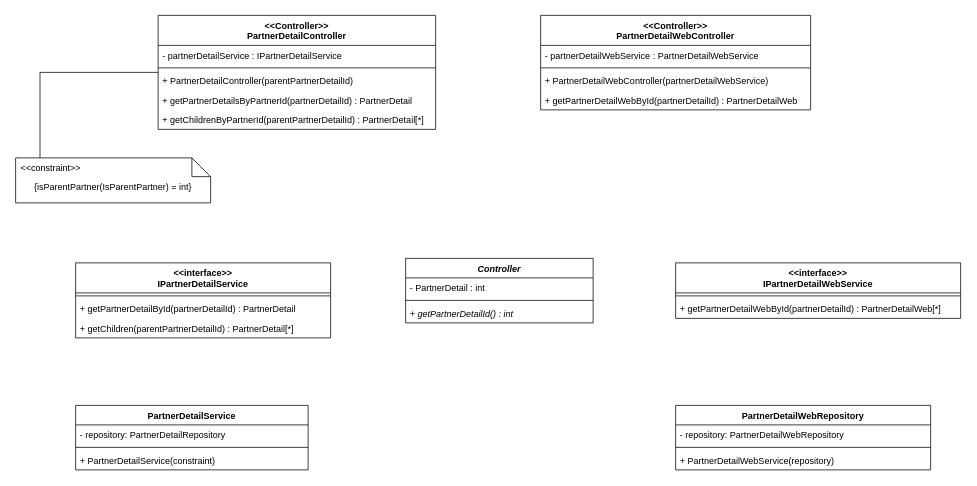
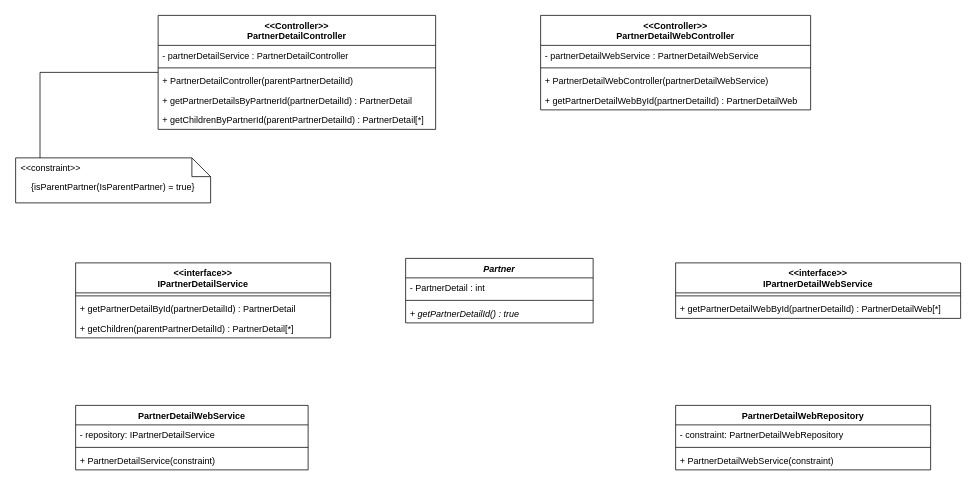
  <mxCell id="0" />
  <mxCell id="1" parent="0" />
  <mxCell id="2" style="edgeStyle=orthogonalEdgeStyle;rounded=0;orthogonalLoop=1;jettySize=auto;html=1;entryX=0.125;entryY=1.1;entryDx=0;entryDy=0;entryPerimeter=0;endArrow=none;endFill=0;" edge="1" parent="1" source="3" target="30"><mxGeometry relative="1" as="geometry"><mxPoint x="60" y="190" as="targetPoint" /><Array as="points"><mxPoint x="53" y="96" /></Array></mxGeometry></mxCell>
  <mxCell id="3" value="&lt;&lt;Controller&gt;&gt;&#10;PartnerDetailController" style="swimlane;fontStyle=1;align=center;verticalAlign=top;childLayout=stackLayout;horizontal=1;startSize=40;horizontalStack=0;resizeParent=1;resizeParentMax=0;resizeLast=0;collapsible=1;marginBottom=0;" vertex="1" parent="1"><mxGeometry x="210" y="20" width="370" height="152" as="geometry" /></mxCell>
- <mxCell id="4" value="- partnerDetailService : IPartnerDetailService" style="text;strokeColor=none;fillColor=none;align=left;verticalAlign=top;spacingLeft=4;spacingRight=4;overflow=hidden;rotatable=0;points=[[0,0.5],[1,0.5]];portConstraint=eastwest;" vertex="1" parent="3"><mxGeometry y="40" width="370" height="26" as="geometry" /></mxCell>
+ <mxCell id="4" value="- partnerDetailService : PartnerDetailController" style="text;strokeColor=none;fillColor=none;align=left;verticalAlign=top;spacingLeft=4;spacingRight=4;overflow=hidden;rotatable=0;points=[[0,0.5],[1,0.5]];portConstraint=eastwest;" vertex="1" parent="3"><mxGeometry y="40" width="370" height="26" as="geometry" /></mxCell>
  <mxCell id="5" value="" style="line;strokeWidth=1;fillColor=none;align=left;verticalAlign=middle;spacingTop=-1;spacingLeft=3;spacingRight=3;rotatable=0;labelPosition=right;points=[];portConstraint=eastwest;" vertex="1" parent="3"><mxGeometry y="66" width="370" height="8" as="geometry" /></mxCell>
  <mxCell id="6" value="+ PartnerDetailController(parentPartnerDetailId)" style="text;strokeColor=none;fillColor=none;align=left;verticalAlign=top;spacingLeft=4;spacingRight=4;overflow=hidden;rotatable=0;points=[[0,0.5],[1,0.5]];portConstraint=eastwest;" vertex="1" parent="3"><mxGeometry y="74" width="370" height="26" as="geometry" /></mxCell>
  <mxCell id="7" value="+ getPartnerDetailsByPartnerId(partnerDetailId) : PartnerDetail" style="text;strokeColor=none;fillColor=none;align=left;verticalAlign=top;spacingLeft=4;spacingRight=4;overflow=hidden;rotatable=0;points=[[0,0.5],[1,0.5]];portConstraint=eastwest;" vertex="1" parent="3"><mxGeometry y="100" width="370" height="26" as="geometry" /></mxCell>
  <mxCell id="8" value="+ getChildrenByPartnerId(parentPartnerDetailId) : PartnerDetail[*]" style="text;strokeColor=none;fillColor=none;align=left;verticalAlign=top;spacingLeft=4;spacingRight=4;overflow=hidden;rotatable=0;points=[[0,0.5],[1,0.5]];portConstraint=eastwest;" vertex="1" parent="3"><mxGeometry y="126" width="370" height="26" as="geometry" /></mxCell>
  <mxCell id="9" value="&lt;&lt;Controller&gt;&gt;&#10;PartnerDetailWebController" style="swimlane;fontStyle=1;align=center;verticalAlign=top;childLayout=stackLayout;horizontal=1;startSize=40;horizontalStack=0;resizeParent=1;resizeParentMax=0;resizeLast=0;collapsible=1;marginBottom=0;" vertex="1" parent="1"><mxGeometry x="720" y="20" width="360" height="126" as="geometry" /></mxCell>
  <mxCell id="10" value="- partnerDetailWebService : PartnerDetailWebService" style="text;strokeColor=none;fillColor=none;align=left;verticalAlign=top;spacingLeft=4;spacingRight=4;overflow=hidden;rotatable=0;points=[[0,0.5],[1,0.5]];portConstraint=eastwest;" vertex="1" parent="9"><mxGeometry y="40" width="360" height="26" as="geometry" /></mxCell>
  <mxCell id="11" value="" style="line;strokeWidth=1;fillColor=none;align=left;verticalAlign=middle;spacingTop=-1;spacingLeft=3;spacingRight=3;rotatable=0;labelPosition=right;points=[];portConstraint=eastwest;" vertex="1" parent="9"><mxGeometry y="66" width="360" height="8" as="geometry" /></mxCell>
  <mxCell id="12" value="+ PartnerDetailWebController(partnerDetailWebService)" style="text;strokeColor=none;fillColor=none;align=left;verticalAlign=top;spacingLeft=4;spacingRight=4;overflow=hidden;rotatable=0;points=[[0,0.5],[1,0.5]];portConstraint=eastwest;" vertex="1" parent="9"><mxGeometry y="74" width="360" height="26" as="geometry" /></mxCell>
  <mxCell id="13" value="+ getPartnerDetailWebById(partnerDetailId) : PartnerDetailWeb" style="text;strokeColor=none;fillColor=none;align=left;verticalAlign=top;spacingLeft=4;spacingRight=4;overflow=hidden;rotatable=0;points=[[0,0.5],[1,0.5]];portConstraint=eastwest;" vertex="1" parent="9"><mxGeometry y="100" width="360" height="26" as="geometry" /></mxCell>
  <mxCell id="14" value="&lt;&lt;interface&gt;&gt;&#10;IPartnerDetailService" style="swimlane;fontStyle=1;align=center;verticalAlign=top;childLayout=stackLayout;horizontal=1;startSize=40;horizontalStack=0;resizeParent=1;resizeParentMax=0;resizeLast=0;collapsible=1;marginBottom=0;" vertex="1" parent="1"><mxGeometry x="100" y="350" width="340" height="100" as="geometry" /></mxCell>
  <mxCell id="15" value="" style="line;strokeWidth=1;fillColor=none;align=left;verticalAlign=middle;spacingTop=-1;spacingLeft=3;spacingRight=3;rotatable=0;labelPosition=right;points=[];portConstraint=eastwest;" vertex="1" parent="14"><mxGeometry y="40" width="340" height="8" as="geometry" /></mxCell>
  <mxCell id="16" value="+ getPartnerDetailById(partnerDetailId) : PartnerDetail" style="text;strokeColor=none;fillColor=none;align=left;verticalAlign=top;spacingLeft=4;spacingRight=4;overflow=hidden;rotatable=0;points=[[0,0.5],[1,0.5]];portConstraint=eastwest;" vertex="1" parent="14"><mxGeometry y="48" width="340" height="26" as="geometry" /></mxCell>
  <mxCell id="17" value="+ getChildren(parentPartnerDetailId) : PartnerDetail[*]" style="text;strokeColor=none;fillColor=none;align=left;verticalAlign=top;spacingLeft=4;spacingRight=4;overflow=hidden;rotatable=0;points=[[0,0.5],[1,0.5]];portConstraint=eastwest;" vertex="1" parent="14"><mxGeometry y="74" width="340" height="26" as="geometry" /></mxCell>
  <mxCell id="18" value="&lt;&lt;interface&gt;&gt;&#10;IPartnerDetailWebService" style="swimlane;fontStyle=1;align=center;verticalAlign=top;childLayout=stackLayout;horizontal=1;startSize=40;horizontalStack=0;resizeParent=1;resizeParentMax=0;resizeLast=0;collapsible=1;marginBottom=0;" vertex="1" parent="1"><mxGeometry x="900" y="350" width="380" height="74" as="geometry" /></mxCell>
  <mxCell id="19" value="" style="line;strokeWidth=1;fillColor=none;align=left;verticalAlign=middle;spacingTop=-1;spacingLeft=3;spacingRight=3;rotatable=0;labelPosition=right;points=[];portConstraint=eastwest;" vertex="1" parent="18"><mxGeometry y="40" width="380" height="8" as="geometry" /></mxCell>
  <mxCell id="20" value="+ getPartnerDetailWebById(partnerDetailId) : PartnerDetailWeb[*]" style="text;strokeColor=none;fillColor=none;align=left;verticalAlign=top;spacingLeft=4;spacingRight=4;overflow=hidden;rotatable=0;points=[[0,0.5],[1,0.5]];portConstraint=eastwest;" vertex="1" parent="18"><mxGeometry y="48" width="380" height="26" as="geometry" /></mxCell>
- <mxCell id="21" value="PartnerDetailService" style="swimlane;fontStyle=1;align=center;verticalAlign=top;childLayout=stackLayout;horizontal=1;startSize=26;horizontalStack=0;resizeParent=1;resizeParentMax=0;resizeLast=0;collapsible=1;marginBottom=0;" vertex="1" parent="1"><mxGeometry x="100" y="540" width="310" height="86" as="geometry" /></mxCell>
- <mxCell id="22" value="- repository: PartnerDetailRepository" style="text;strokeColor=none;fillColor=none;align=left;verticalAlign=top;spacingLeft=4;spacingRight=4;overflow=hidden;rotatable=0;points=[[0,0.5],[1,0.5]];portConstraint=eastwest;" vertex="1" parent="21"><mxGeometry y="26" width="310" height="26" as="geometry" /></mxCell>
+ <mxCell id="21" value="PartnerDetailWebService" style="swimlane;fontStyle=1;align=center;verticalAlign=top;childLayout=stackLayout;horizontal=1;startSize=26;horizontalStack=0;resizeParent=1;resizeParentMax=0;resizeLast=0;collapsible=1;marginBottom=0;" vertex="1" parent="1"><mxGeometry x="100" y="540" width="310" height="86" as="geometry" /></mxCell>
+ <mxCell id="22" value="- repository: IPartnerDetailService" style="text;strokeColor=none;fillColor=none;align=left;verticalAlign=top;spacingLeft=4;spacingRight=4;overflow=hidden;rotatable=0;points=[[0,0.5],[1,0.5]];portConstraint=eastwest;" vertex="1" parent="21"><mxGeometry y="26" width="310" height="26" as="geometry" /></mxCell>
  <mxCell id="23" value="" style="line;strokeWidth=1;fillColor=none;align=left;verticalAlign=middle;spacingTop=-1;spacingLeft=3;spacingRight=3;rotatable=0;labelPosition=right;points=[];portConstraint=eastwest;" vertex="1" parent="21"><mxGeometry y="52" width="310" height="8" as="geometry" /></mxCell>
  <mxCell id="24" value="+ PartnerDetailService(constraint)" style="text;strokeColor=none;fillColor=none;align=left;verticalAlign=top;spacingLeft=4;spacingRight=4;overflow=hidden;rotatable=0;points=[[0,0.5],[1,0.5]];portConstraint=eastwest;" vertex="1" parent="21"><mxGeometry y="60" width="310" height="26" as="geometry" /></mxCell>
  <mxCell id="25" value="PartnerDetailWebRepository" style="swimlane;fontStyle=1;align=center;verticalAlign=top;childLayout=stackLayout;horizontal=1;startSize=26;horizontalStack=0;resizeParent=1;resizeParentMax=0;resizeLast=0;collapsible=1;marginBottom=0;" vertex="1" parent="1"><mxGeometry x="900" y="540" width="340" height="86" as="geometry" /></mxCell>
- <mxCell id="26" value="- repository: PartnerDetailWebRepository" style="text;strokeColor=none;fillColor=none;align=left;verticalAlign=top;spacingLeft=4;spacingRight=4;overflow=hidden;rotatable=0;points=[[0,0.5],[1,0.5]];portConstraint=eastwest;" vertex="1" parent="25"><mxGeometry y="26" width="340" height="26" as="geometry" /></mxCell>
+ <mxCell id="26" value="- constraint: PartnerDetailWebRepository" style="text;strokeColor=none;fillColor=none;align=left;verticalAlign=top;spacingLeft=4;spacingRight=4;overflow=hidden;rotatable=0;points=[[0,0.5],[1,0.5]];portConstraint=eastwest;" vertex="1" parent="25"><mxGeometry y="26" width="340" height="26" as="geometry" /></mxCell>
  <mxCell id="27" value="" style="line;strokeWidth=1;fillColor=none;align=left;verticalAlign=middle;spacingTop=-1;spacingLeft=3;spacingRight=3;rotatable=0;labelPosition=right;points=[];portConstraint=eastwest;" vertex="1" parent="25"><mxGeometry y="52" width="340" height="8" as="geometry" /></mxCell>
- <mxCell id="28" value="+ PartnerDetailWebService(repository)" style="text;strokeColor=none;fillColor=none;align=left;verticalAlign=top;spacingLeft=4;spacingRight=4;overflow=hidden;rotatable=0;points=[[0,0.5],[1,0.5]];portConstraint=eastwest;" vertex="1" parent="25"><mxGeometry y="60" width="340" height="26" as="geometry" /></mxCell>
- <mxCell id="29" value="{isParentPartner(IsParentPartner) = int}" style="shape=note2;boundedLbl=1;whiteSpace=wrap;html=1;size=25;verticalAlign=top;align=center;" vertex="1" parent="1"><mxGeometry x="20" y="210" width="260" height="60" as="geometry" /></mxCell>
+ <mxCell id="28" value="+ PartnerDetailWebService(constraint)" style="text;strokeColor=none;fillColor=none;align=left;verticalAlign=top;spacingLeft=4;spacingRight=4;overflow=hidden;rotatable=0;points=[[0,0.5],[1,0.5]];portConstraint=eastwest;" vertex="1" parent="25"><mxGeometry y="60" width="340" height="26" as="geometry" /></mxCell>
+ <mxCell id="29" value="{isParentPartner(IsParentPartner) = true}" style="shape=note2;boundedLbl=1;whiteSpace=wrap;html=1;size=25;verticalAlign=top;align=center;" vertex="1" parent="1"><mxGeometry x="20" y="210" width="260" height="60" as="geometry" /></mxCell>
  <mxCell id="30" value="&lt;&lt;constraint&gt;&gt;" style="resizeWidth=1;part=1;strokeColor=none;fillColor=none;align=left;spacingLeft=5;" vertex="1" parent="29"><mxGeometry width="260" height="25" relative="1" as="geometry" /></mxCell>
- <mxCell id="31" value="Controller" style="swimlane;fontStyle=3;align=center;verticalAlign=top;childLayout=stackLayout;horizontal=1;startSize=26;horizontalStack=0;resizeParent=1;resizeParentMax=0;resizeLast=0;collapsible=1;marginBottom=0;" vertex="1" parent="1"><mxGeometry x="540" y="344" width="250" height="86" as="geometry" /></mxCell>
+ <mxCell id="31" value="Partner" style="swimlane;fontStyle=3;align=center;verticalAlign=top;childLayout=stackLayout;horizontal=1;startSize=26;horizontalStack=0;resizeParent=1;resizeParentMax=0;resizeLast=0;collapsible=1;marginBottom=0;" vertex="1" parent="1"><mxGeometry x="540" y="344" width="250" height="86" as="geometry" /></mxCell>
  <mxCell id="32" value="- PartnerDetail : int" style="text;strokeColor=none;fillColor=none;align=left;verticalAlign=top;spacingLeft=4;spacingRight=4;overflow=hidden;rotatable=0;points=[[0,0.5],[1,0.5]];portConstraint=eastwest;" vertex="1" parent="31"><mxGeometry y="26" width="250" height="26" as="geometry" /></mxCell>
  <mxCell id="33" value="" style="line;strokeWidth=1;fillColor=none;align=left;verticalAlign=middle;spacingTop=-1;spacingLeft=3;spacingRight=3;rotatable=0;labelPosition=right;points=[];portConstraint=eastwest;" vertex="1" parent="31"><mxGeometry y="52" width="250" height="8" as="geometry" /></mxCell>
- <mxCell id="34" value="+ getPartnerDetailId() : int" style="text;strokeColor=none;fillColor=none;align=left;verticalAlign=top;spacingLeft=4;spacingRight=4;overflow=hidden;rotatable=0;points=[[0,0.5],[1,0.5]];portConstraint=eastwest;fontStyle=2" vertex="1" parent="31"><mxGeometry y="60" width="250" height="26" as="geometry" /></mxCell>
+ <mxCell id="34" value="+ getPartnerDetailId() : true" style="text;strokeColor=none;fillColor=none;align=left;verticalAlign=top;spacingLeft=4;spacingRight=4;overflow=hidden;rotatable=0;points=[[0,0.5],[1,0.5]];portConstraint=eastwest;fontStyle=2" vertex="1" parent="31"><mxGeometry y="60" width="250" height="26" as="geometry" /></mxCell>
